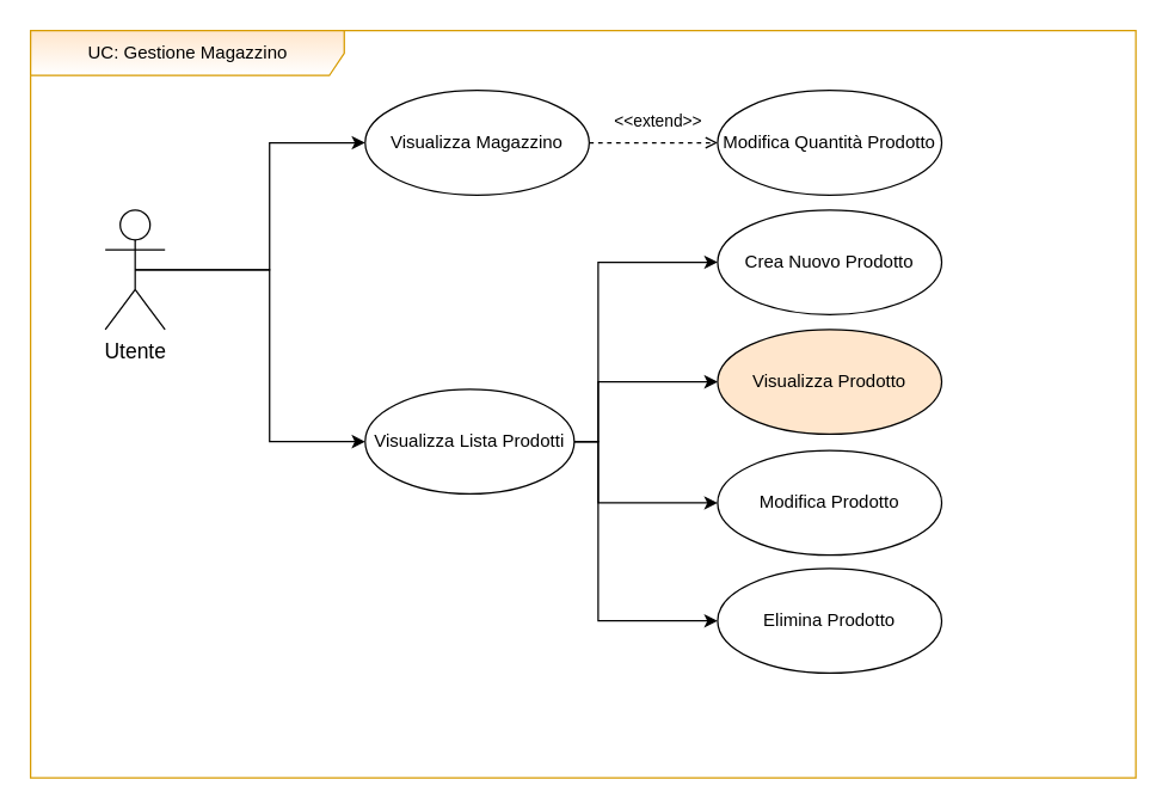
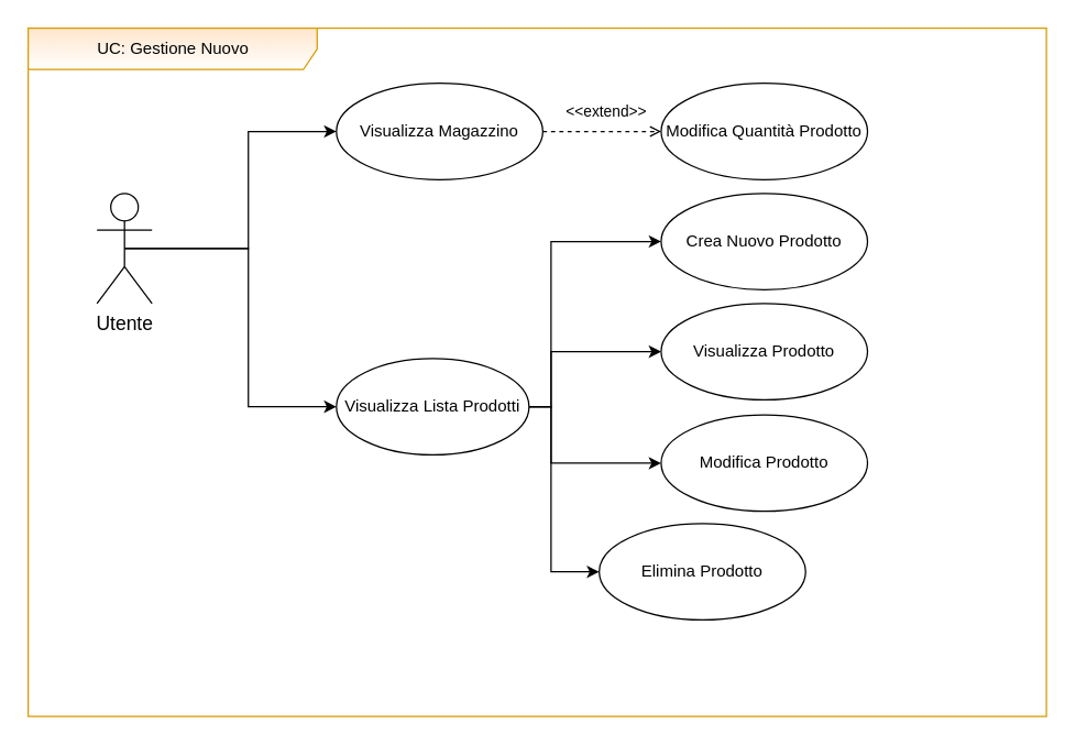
  <mxCell id="0" />
  <mxCell id="1" parent="0" />
  <mxCell id="2" style="edgeStyle=orthogonalEdgeStyle;rounded=0;orthogonalLoop=1;jettySize=auto;html=1;exitX=0.5;exitY=0.5;exitDx=0;exitDy=0;exitPerimeter=0;entryX=0;entryY=0.5;entryDx=0;entryDy=0;" edge="1" parent="1" source="4" target="6"><mxGeometry relative="1" as="geometry"><Array as="points"><mxPoint x="180" y="180" /><mxPoint x="180" y="95" /></Array></mxGeometry></mxCell>
  <mxCell id="3" style="edgeStyle=orthogonalEdgeStyle;rounded=0;orthogonalLoop=1;jettySize=auto;html=1;exitX=0.5;exitY=0.5;exitDx=0;exitDy=0;exitPerimeter=0;entryX=0;entryY=0.5;entryDx=0;entryDy=0;" edge="1" parent="1" source="4" target="13"><mxGeometry relative="1" as="geometry"><Array as="points"><mxPoint x="180" y="180" /><mxPoint x="180" y="295" /></Array></mxGeometry></mxCell>
  <mxCell id="4" value="&lt;font style=&quot;font-size: 14px&quot;&gt;Utente&lt;/font&gt;" style="shape=umlActor;verticalLabelPosition=bottom;verticalAlign=top;html=1;outlineConnect=0;fillColor=#ffffff;" vertex="1" parent="1"><mxGeometry x="70" y="140" width="40" height="80" as="geometry" /></mxCell>
  <mxCell id="5" value="Crea Nuovo Prodotto" style="ellipse;whiteSpace=wrap;html=1;fillColor=#ffffff;" vertex="1" parent="1"><mxGeometry x="480" y="140" width="150" height="70" as="geometry" /></mxCell>
  <mxCell id="6" value="Visualizza Magazzino" style="ellipse;whiteSpace=wrap;html=1;fillColor=#ffffff;" vertex="1" parent="1"><mxGeometry x="244" y="60" width="150" height="70" as="geometry" /></mxCell>
  <mxCell id="7" value="Modifica Prodotto" style="ellipse;whiteSpace=wrap;html=1;fillColor=#ffffff;" vertex="1" parent="1"><mxGeometry x="480" y="301" width="150" height="70" as="geometry" /></mxCell>
  <mxCell id="8" value="Modifica Quantità Prodotto" style="ellipse;whiteSpace=wrap;html=1;fillColor=#ffffff;" vertex="1" parent="1"><mxGeometry x="480" y="60" width="150" height="70" as="geometry" /></mxCell>
  <mxCell id="9" style="edgeStyle=orthogonalEdgeStyle;rounded=0;orthogonalLoop=1;jettySize=auto;html=1;exitX=1;exitY=0.5;exitDx=0;exitDy=0;entryX=0;entryY=0.5;entryDx=0;entryDy=0;" edge="1" parent="1" source="13" target="5"><mxGeometry relative="1" as="geometry"><Array as="points"><mxPoint x="400" y="295" /><mxPoint x="400" y="175" /></Array></mxGeometry></mxCell>
  <mxCell id="10" style="edgeStyle=orthogonalEdgeStyle;rounded=0;orthogonalLoop=1;jettySize=auto;html=1;exitX=1;exitY=0.5;exitDx=0;exitDy=0;entryX=0;entryY=0.5;entryDx=0;entryDy=0;" edge="1" parent="1" source="13" target="16"><mxGeometry relative="1" as="geometry"><Array as="points"><mxPoint x="400" y="295" /><mxPoint x="400" y="255" /></Array></mxGeometry></mxCell>
  <mxCell id="11" style="edgeStyle=orthogonalEdgeStyle;rounded=0;orthogonalLoop=1;jettySize=auto;html=1;exitX=1;exitY=0.5;exitDx=0;exitDy=0;entryX=0;entryY=0.5;entryDx=0;entryDy=0;" edge="1" parent="1" source="13" target="7"><mxGeometry relative="1" as="geometry"><Array as="points"><mxPoint x="400" y="295" /><mxPoint x="400" y="336" /></Array></mxGeometry></mxCell>
  <mxCell id="12" style="edgeStyle=orthogonalEdgeStyle;rounded=0;orthogonalLoop=1;jettySize=auto;html=1;exitX=1;exitY=0.5;exitDx=0;exitDy=0;entryX=0;entryY=0.5;entryDx=0;entryDy=0;" edge="1" parent="1" source="13" target="17"><mxGeometry relative="1" as="geometry"><Array as="points"><mxPoint x="400" y="295" /><mxPoint x="400" y="415" /></Array></mxGeometry></mxCell>
  <mxCell id="13" value="Visualizza Lista Prodotti" style="ellipse;whiteSpace=wrap;html=1;" vertex="1" parent="1"><mxGeometry x="244" y="260" width="140" height="70" as="geometry" /></mxCell>
  <mxCell id="14" value="&amp;lt;&amp;lt;extend&amp;gt;&amp;gt;" style="html=1;verticalAlign=bottom;labelBackgroundColor=none;endArrow=open;endFill=0;dashed=1;exitX=1;exitY=0.5;exitDx=0;exitDy=0;entryX=0;entryY=0.5;entryDx=0;entryDy=0;" edge="1" parent="1" source="6" target="8"><mxGeometry x="0.07" y="5" width="160" relative="1" as="geometry"><mxPoint x="420" y="44.5" as="sourcePoint" /><mxPoint x="580" y="44.5" as="targetPoint" /><mxPoint as="offset" /></mxGeometry></mxCell>
- <mxCell id="15" value="UC: Gestione Magazzino" style="shape=umlFrame;tabPosition=left;html=1;boundedLbl=1;labelInHeader=1;width=210;height=30;fillColor=#ffe6cc;strokeColor=#d79b00;gradientColor=#ffffff;" vertex="1" parent="1"><mxGeometry x="20" y="20" width="740" height="500" as="geometry" /></mxCell>
- <mxCell id="16" value="Visualizza Prodotto" style="ellipse;whiteSpace=wrap;html=1;fillColor=#ffe6cc;" vertex="1" parent="1"><mxGeometry x="480" y="220" width="150" height="70" as="geometry" /></mxCell>
- <mxCell id="17" value="Elimina Prodotto" style="ellipse;whiteSpace=wrap;html=1;fillColor=#ffffff;" vertex="1" parent="1"><mxGeometry x="480" y="380" width="150" height="70" as="geometry" /></mxCell>
+ <mxCell id="15" value="UC: Gestione Nuovo" style="shape=umlFrame;tabPosition=left;html=1;boundedLbl=1;labelInHeader=1;width=210;height=30;fillColor=#ffe6cc;strokeColor=#d79b00;gradientColor=#ffffff;" vertex="1" parent="1"><mxGeometry x="20" y="20" width="740" height="500" as="geometry" /></mxCell>
+ <mxCell id="16" value="Visualizza Prodotto" style="ellipse;whiteSpace=wrap;html=1;fillColor=#ffffff;" vertex="1" parent="1"><mxGeometry x="480" y="220" width="150" height="70" as="geometry" /></mxCell>
+ <mxCell id="17" value="Elimina Prodotto" style="ellipse;whiteSpace=wrap;html=1;fillColor=#ffffff;" vertex="1" parent="1"><mxGeometry x="435" y="380" width="150" height="70" as="geometry" /></mxCell>
